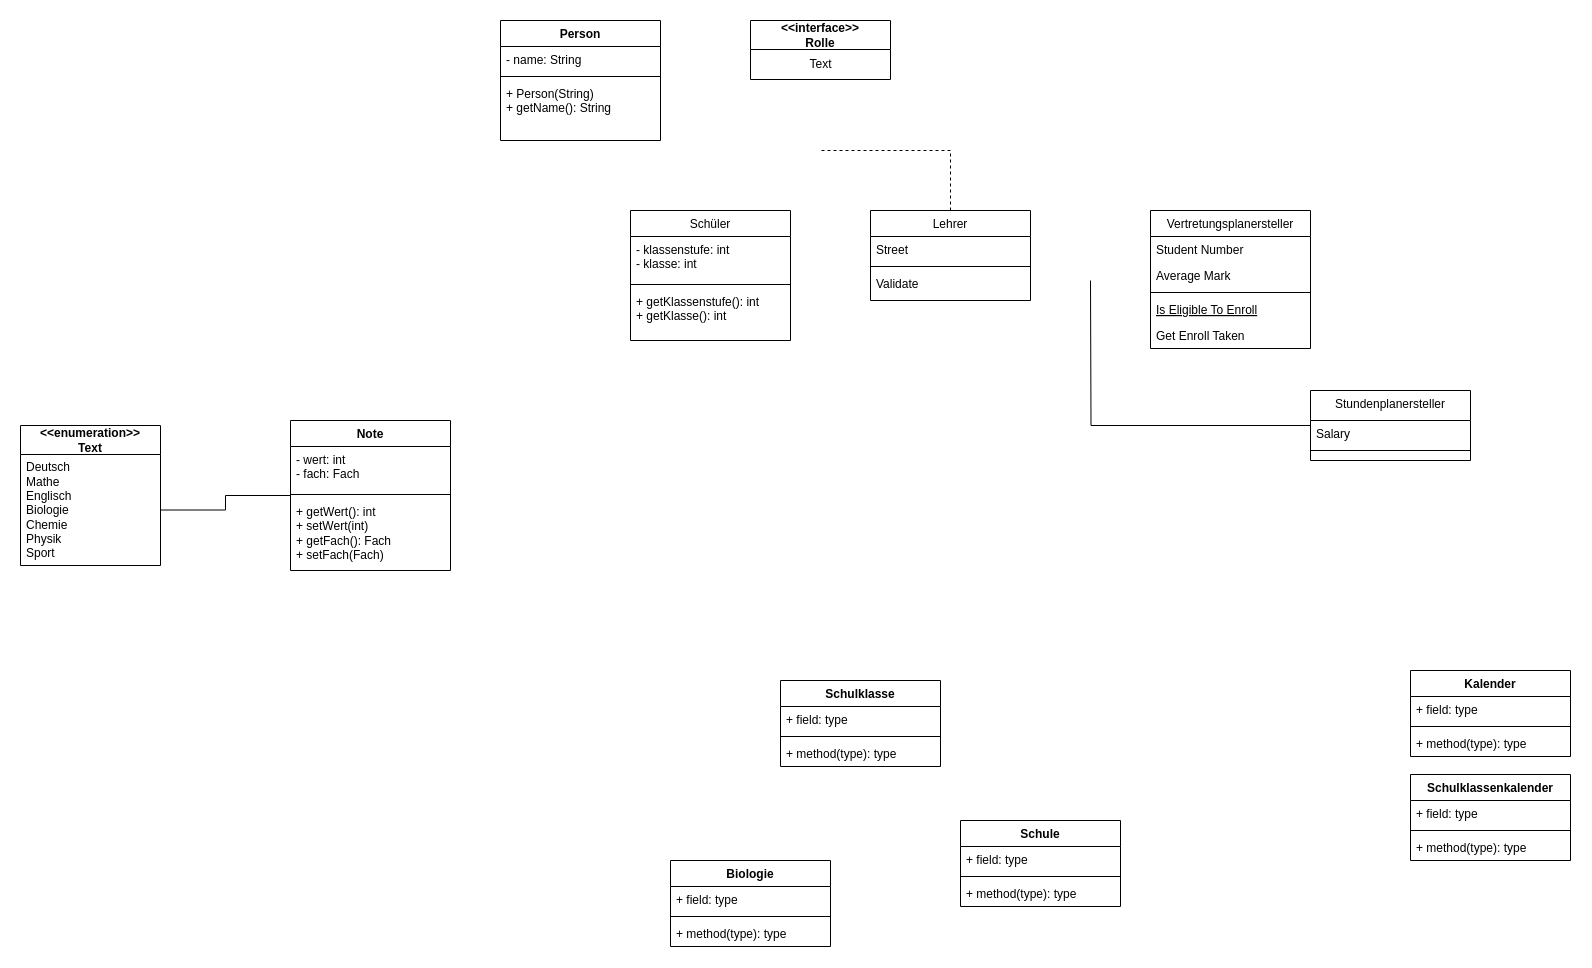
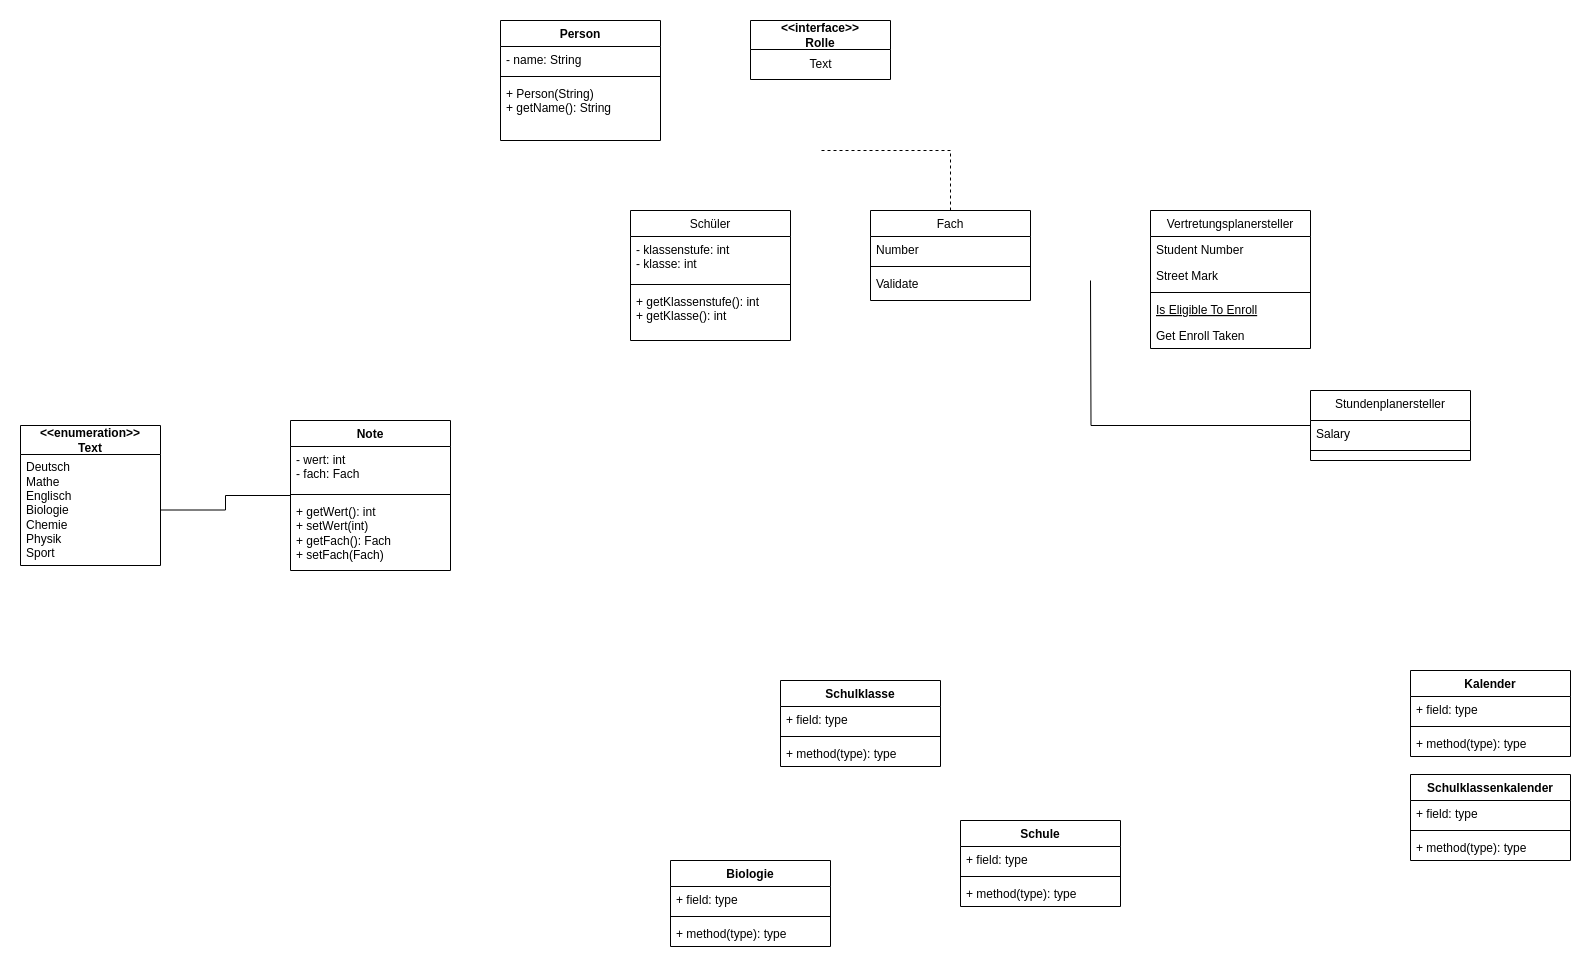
  <mxCell id="0" />
  <mxCell id="1" parent="0" />
  <mxCell id="2" value="Schüler" style="swimlane;fontStyle=0;align=center;verticalAlign=top;childLayout=stackLayout;horizontal=1;startSize=26;horizontalStack=0;resizeParent=1;resizeLast=0;collapsible=1;marginBottom=0;rounded=0;shadow=0;strokeWidth=1;" parent="1" vertex="1"><mxGeometry x="630" y="210" width="160" height="130" as="geometry"><mxRectangle x="230" y="140" width="160" height="26" as="alternateBounds" /></mxGeometry></mxCell>
  <mxCell id="3" value="- klassenstufe: int&#10;- klasse: int&#10;" style="text;align=left;verticalAlign=top;spacingLeft=4;spacingRight=4;overflow=hidden;rotatable=0;points=[[0,0.5],[1,0.5]];portConstraint=eastwest;" parent="2" vertex="1"><mxGeometry y="26" width="160" height="44" as="geometry" /></mxCell>
  <mxCell id="4" value="" style="line;html=1;strokeWidth=1;align=left;verticalAlign=middle;spacingTop=-1;spacingLeft=3;spacingRight=3;rotatable=0;labelPosition=right;points=[];portConstraint=eastwest;" parent="2" vertex="1"><mxGeometry y="70" width="160" height="8" as="geometry" /></mxCell>
  <mxCell id="5" value="+ getKlassenstufe(): int&#10;+ getKlasse(): int&#10;" style="text;align=left;verticalAlign=top;spacingLeft=4;spacingRight=4;overflow=hidden;rotatable=0;points=[[0,0.5],[1,0.5]];portConstraint=eastwest;" parent="2" vertex="1"><mxGeometry y="78" width="160" height="52" as="geometry" /></mxCell>
  <mxCell id="6" value="Vertretungsplanersteller&#10;&#10;" style="swimlane;fontStyle=0;align=center;verticalAlign=top;childLayout=stackLayout;horizontal=1;startSize=26;horizontalStack=0;resizeParent=1;resizeLast=0;collapsible=1;marginBottom=0;rounded=0;shadow=0;strokeWidth=1;" parent="1" vertex="1"><mxGeometry x="1150" y="210" width="160" height="138" as="geometry"><mxRectangle x="130" y="380" width="160" height="26" as="alternateBounds" /></mxGeometry></mxCell>
  <mxCell id="7" value="Student Number" style="text;align=left;verticalAlign=top;spacingLeft=4;spacingRight=4;overflow=hidden;rotatable=0;points=[[0,0.5],[1,0.5]];portConstraint=eastwest;" parent="6" vertex="1"><mxGeometry y="26" width="160" height="26" as="geometry" /></mxCell>
- <mxCell id="8" value="Average Mark" style="text;align=left;verticalAlign=top;spacingLeft=4;spacingRight=4;overflow=hidden;rotatable=0;points=[[0,0.5],[1,0.5]];portConstraint=eastwest;rounded=0;shadow=0;html=0;" parent="6" vertex="1"><mxGeometry y="52" width="160" height="26" as="geometry" /></mxCell>
+ <mxCell id="8" value="Street Mark" style="text;align=left;verticalAlign=top;spacingLeft=4;spacingRight=4;overflow=hidden;rotatable=0;points=[[0,0.5],[1,0.5]];portConstraint=eastwest;rounded=0;shadow=0;html=0;" parent="6" vertex="1"><mxGeometry y="52" width="160" height="26" as="geometry" /></mxCell>
  <mxCell id="9" value="" style="line;html=1;strokeWidth=1;align=left;verticalAlign=middle;spacingTop=-1;spacingLeft=3;spacingRight=3;rotatable=0;labelPosition=right;points=[];portConstraint=eastwest;" parent="6" vertex="1"><mxGeometry y="78" width="160" height="8" as="geometry" /></mxCell>
  <mxCell id="10" value="Is Eligible To Enroll" style="text;align=left;verticalAlign=top;spacingLeft=4;spacingRight=4;overflow=hidden;rotatable=0;points=[[0,0.5],[1,0.5]];portConstraint=eastwest;fontStyle=4" parent="6" vertex="1"><mxGeometry y="86" width="160" height="26" as="geometry" /></mxCell>
  <mxCell id="11" value="Get Enroll Taken" style="text;align=left;verticalAlign=top;spacingLeft=4;spacingRight=4;overflow=hidden;rotatable=0;points=[[0,0.5],[1,0.5]];portConstraint=eastwest;" parent="6" vertex="1"><mxGeometry y="112" width="160" height="26" as="geometry" /></mxCell>
  <mxCell id="12" style="edgeStyle=orthogonalEdgeStyle;rounded=0;orthogonalLoop=1;jettySize=auto;html=1;endArrow=none;endFill=0;" edge="1" parent="1" source="13"><mxGeometry relative="1" as="geometry"><mxPoint x="1090" y="280" as="targetPoint" /></mxGeometry></mxCell>
  <mxCell id="13" value="Stundenplanersteller" style="swimlane;fontStyle=0;align=center;verticalAlign=top;childLayout=stackLayout;horizontal=1;startSize=30;horizontalStack=0;resizeParent=1;resizeLast=0;collapsible=1;marginBottom=0;rounded=0;shadow=0;strokeWidth=1;" parent="1" vertex="1"><mxGeometry x="1310" y="390" width="160" height="70" as="geometry"><mxRectangle x="340" y="380" width="170" height="26" as="alternateBounds" /></mxGeometry></mxCell>
  <mxCell id="14" value="Salary" style="text;align=left;verticalAlign=top;spacingLeft=4;spacingRight=4;overflow=hidden;rotatable=0;points=[[0,0.5],[1,0.5]];portConstraint=eastwest;" parent="13" vertex="1"><mxGeometry y="30" width="160" height="26" as="geometry" /></mxCell>
  <mxCell id="15" value="" style="line;html=1;strokeWidth=1;align=left;verticalAlign=middle;spacingTop=-1;spacingLeft=3;spacingRight=3;rotatable=0;labelPosition=right;points=[];portConstraint=eastwest;" parent="13" vertex="1"><mxGeometry y="56" width="160" height="8" as="geometry" /></mxCell>
  <mxCell id="16" style="edgeStyle=orthogonalEdgeStyle;rounded=0;orthogonalLoop=1;jettySize=auto;html=1;endArrow=none;endFill=0;dashed=1;" edge="1" parent="1" source="17"><mxGeometry relative="1" as="geometry"><mxPoint x="820" y="150" as="targetPoint" /><Array as="points"><mxPoint x="950" y="150" /></Array></mxGeometry></mxCell>
- <mxCell id="17" value="Lehrer" style="swimlane;fontStyle=0;align=center;verticalAlign=top;childLayout=stackLayout;horizontal=1;startSize=26;horizontalStack=0;resizeParent=1;resizeLast=0;collapsible=1;marginBottom=0;rounded=0;shadow=0;strokeWidth=1;" parent="1" vertex="1"><mxGeometry x="870" y="210" width="160" height="90" as="geometry"><mxRectangle x="550" y="140" width="160" height="26" as="alternateBounds" /></mxGeometry></mxCell>
- <mxCell id="18" value="Street" style="text;align=left;verticalAlign=top;spacingLeft=4;spacingRight=4;overflow=hidden;rotatable=0;points=[[0,0.5],[1,0.5]];portConstraint=eastwest;" parent="17" vertex="1"><mxGeometry y="26" width="160" height="26" as="geometry" /></mxCell>
+ <mxCell id="17" value="Fach" style="swimlane;fontStyle=0;align=center;verticalAlign=top;childLayout=stackLayout;horizontal=1;startSize=26;horizontalStack=0;resizeParent=1;resizeLast=0;collapsible=1;marginBottom=0;rounded=0;shadow=0;strokeWidth=1;" parent="1" vertex="1"><mxGeometry x="870" y="210" width="160" height="90" as="geometry"><mxRectangle x="550" y="140" width="160" height="26" as="alternateBounds" /></mxGeometry></mxCell>
+ <mxCell id="18" value="Number" style="text;align=left;verticalAlign=top;spacingLeft=4;spacingRight=4;overflow=hidden;rotatable=0;points=[[0,0.5],[1,0.5]];portConstraint=eastwest;" parent="17" vertex="1"><mxGeometry y="26" width="160" height="26" as="geometry" /></mxCell>
  <mxCell id="19" value="" style="line;html=1;strokeWidth=1;align=left;verticalAlign=middle;spacingTop=-1;spacingLeft=3;spacingRight=3;rotatable=0;labelPosition=right;points=[];portConstraint=eastwest;" parent="17" vertex="1"><mxGeometry y="52" width="160" height="8" as="geometry" /></mxCell>
  <mxCell id="20" value="Validate" style="text;align=left;verticalAlign=top;spacingLeft=4;spacingRight=4;overflow=hidden;rotatable=0;points=[[0,0.5],[1,0.5]];portConstraint=eastwest;" parent="17" vertex="1"><mxGeometry y="60" width="160" height="26" as="geometry" /></mxCell>
  <mxCell id="21" style="edgeStyle=orthogonalEdgeStyle;rounded=0;orthogonalLoop=1;jettySize=auto;html=1;entryX=1;entryY=0.5;entryDx=0;entryDy=0;endArrow=none;endFill=0;" edge="1" parent="1" source="22" target="51"><mxGeometry relative="1" as="geometry" /></mxCell>
  <mxCell id="22" value="Note" style="swimlane;fontStyle=1;align=center;verticalAlign=top;childLayout=stackLayout;horizontal=1;startSize=26;horizontalStack=0;resizeParent=1;resizeParentMax=0;resizeLast=0;collapsible=1;marginBottom=0;whiteSpace=wrap;html=1;" parent="1" vertex="1"><mxGeometry x="290" y="420" width="160" height="150" as="geometry" /></mxCell>
  <mxCell id="23" value="&lt;div&gt;- wert: int&lt;/div&gt;&lt;div&gt;- fach: Fach&lt;br&gt;&lt;/div&gt;" style="text;strokeColor=none;fillColor=none;align=left;verticalAlign=top;spacingLeft=4;spacingRight=4;overflow=hidden;rotatable=0;points=[[0,0.5],[1,0.5]];portConstraint=eastwest;whiteSpace=wrap;html=1;" parent="22" vertex="1"><mxGeometry y="26" width="160" height="44" as="geometry" /></mxCell>
  <mxCell id="24" value="" style="line;strokeWidth=1;fillColor=none;align=left;verticalAlign=middle;spacingTop=-1;spacingLeft=3;spacingRight=3;rotatable=0;labelPosition=right;points=[];portConstraint=eastwest;strokeColor=inherit;" parent="22" vertex="1"><mxGeometry y="70" width="160" height="8" as="geometry" /></mxCell>
  <mxCell id="25" value="&lt;div&gt;+ getWert(): int&lt;/div&gt;&lt;div&gt;+ setWert(int)&lt;/div&gt;&lt;div&gt;+ getFach(): Fach&lt;/div&gt;&lt;div&gt;+ setFach(Fach)&lt;br&gt;&lt;/div&gt;" style="text;strokeColor=none;fillColor=none;align=left;verticalAlign=top;spacingLeft=4;spacingRight=4;overflow=hidden;rotatable=0;points=[[0,0.5],[1,0.5]];portConstraint=eastwest;whiteSpace=wrap;html=1;" parent="22" vertex="1"><mxGeometry y="78" width="160" height="72" as="geometry" /></mxCell>
  <mxCell id="26" value="Schule" style="swimlane;fontStyle=1;align=center;verticalAlign=top;childLayout=stackLayout;horizontal=1;startSize=26;horizontalStack=0;resizeParent=1;resizeParentMax=0;resizeLast=0;collapsible=1;marginBottom=0;whiteSpace=wrap;html=1;" parent="1" vertex="1"><mxGeometry x="960" y="820" width="160" height="86" as="geometry" /></mxCell>
  <mxCell id="27" value="+ field: type" style="text;strokeColor=none;fillColor=none;align=left;verticalAlign=top;spacingLeft=4;spacingRight=4;overflow=hidden;rotatable=0;points=[[0,0.5],[1,0.5]];portConstraint=eastwest;whiteSpace=wrap;html=1;" parent="26" vertex="1"><mxGeometry y="26" width="160" height="26" as="geometry" /></mxCell>
  <mxCell id="28" value="" style="line;strokeWidth=1;fillColor=none;align=left;verticalAlign=middle;spacingTop=-1;spacingLeft=3;spacingRight=3;rotatable=0;labelPosition=right;points=[];portConstraint=eastwest;strokeColor=inherit;" parent="26" vertex="1"><mxGeometry y="52" width="160" height="8" as="geometry" /></mxCell>
  <mxCell id="29" value="+ method(type): type" style="text;strokeColor=none;fillColor=none;align=left;verticalAlign=top;spacingLeft=4;spacingRight=4;overflow=hidden;rotatable=0;points=[[0,0.5],[1,0.5]];portConstraint=eastwest;whiteSpace=wrap;html=1;" parent="26" vertex="1"><mxGeometry y="60" width="160" height="26" as="geometry" /></mxCell>
  <mxCell id="30" value="Schulklasse" style="swimlane;fontStyle=1;align=center;verticalAlign=top;childLayout=stackLayout;horizontal=1;startSize=26;horizontalStack=0;resizeParent=1;resizeParentMax=0;resizeLast=0;collapsible=1;marginBottom=0;whiteSpace=wrap;html=1;" parent="1" vertex="1"><mxGeometry x="780" y="680" width="160" height="86" as="geometry" /></mxCell>
  <mxCell id="31" value="+ field: type" style="text;strokeColor=none;fillColor=none;align=left;verticalAlign=top;spacingLeft=4;spacingRight=4;overflow=hidden;rotatable=0;points=[[0,0.5],[1,0.5]];portConstraint=eastwest;whiteSpace=wrap;html=1;" parent="30" vertex="1"><mxGeometry y="26" width="160" height="26" as="geometry" /></mxCell>
  <mxCell id="32" value="" style="line;strokeWidth=1;fillColor=none;align=left;verticalAlign=middle;spacingTop=-1;spacingLeft=3;spacingRight=3;rotatable=0;labelPosition=right;points=[];portConstraint=eastwest;strokeColor=inherit;" parent="30" vertex="1"><mxGeometry y="52" width="160" height="8" as="geometry" /></mxCell>
  <mxCell id="33" value="+ method(type): type" style="text;strokeColor=none;fillColor=none;align=left;verticalAlign=top;spacingLeft=4;spacingRight=4;overflow=hidden;rotatable=0;points=[[0,0.5],[1,0.5]];portConstraint=eastwest;whiteSpace=wrap;html=1;" parent="30" vertex="1"><mxGeometry y="60" width="160" height="26" as="geometry" /></mxCell>
  <mxCell id="34" value="Kalender&lt;div&gt;&lt;br&gt;&lt;/div&gt;" style="swimlane;fontStyle=1;align=center;verticalAlign=top;childLayout=stackLayout;horizontal=1;startSize=26;horizontalStack=0;resizeParent=1;resizeParentMax=0;resizeLast=0;collapsible=1;marginBottom=0;whiteSpace=wrap;html=1;" parent="1" vertex="1"><mxGeometry x="1410" y="670" width="160" height="86" as="geometry" /></mxCell>
  <mxCell id="35" value="+ field: type" style="text;strokeColor=none;fillColor=none;align=left;verticalAlign=top;spacingLeft=4;spacingRight=4;overflow=hidden;rotatable=0;points=[[0,0.5],[1,0.5]];portConstraint=eastwest;whiteSpace=wrap;html=1;" parent="34" vertex="1"><mxGeometry y="26" width="160" height="26" as="geometry" /></mxCell>
  <mxCell id="36" value="" style="line;strokeWidth=1;fillColor=none;align=left;verticalAlign=middle;spacingTop=-1;spacingLeft=3;spacingRight=3;rotatable=0;labelPosition=right;points=[];portConstraint=eastwest;strokeColor=inherit;" parent="34" vertex="1"><mxGeometry y="52" width="160" height="8" as="geometry" /></mxCell>
  <mxCell id="37" value="+ method(type): type" style="text;strokeColor=none;fillColor=none;align=left;verticalAlign=top;spacingLeft=4;spacingRight=4;overflow=hidden;rotatable=0;points=[[0,0.5],[1,0.5]];portConstraint=eastwest;whiteSpace=wrap;html=1;" parent="34" vertex="1"><mxGeometry y="60" width="160" height="26" as="geometry" /></mxCell>
  <mxCell id="38" value="Schulklassenkalender" style="swimlane;fontStyle=1;align=center;verticalAlign=top;childLayout=stackLayout;horizontal=1;startSize=26;horizontalStack=0;resizeParent=1;resizeParentMax=0;resizeLast=0;collapsible=1;marginBottom=0;whiteSpace=wrap;html=1;" parent="1" vertex="1"><mxGeometry x="1410" y="774" width="160" height="86" as="geometry" /></mxCell>
  <mxCell id="39" value="+ field: type" style="text;strokeColor=none;fillColor=none;align=left;verticalAlign=top;spacingLeft=4;spacingRight=4;overflow=hidden;rotatable=0;points=[[0,0.5],[1,0.5]];portConstraint=eastwest;whiteSpace=wrap;html=1;" parent="38" vertex="1"><mxGeometry y="26" width="160" height="26" as="geometry" /></mxCell>
  <mxCell id="40" value="" style="line;strokeWidth=1;fillColor=none;align=left;verticalAlign=middle;spacingTop=-1;spacingLeft=3;spacingRight=3;rotatable=0;labelPosition=right;points=[];portConstraint=eastwest;strokeColor=inherit;" parent="38" vertex="1"><mxGeometry y="52" width="160" height="8" as="geometry" /></mxCell>
  <mxCell id="41" value="+ method(type): type" style="text;strokeColor=none;fillColor=none;align=left;verticalAlign=top;spacingLeft=4;spacingRight=4;overflow=hidden;rotatable=0;points=[[0,0.5],[1,0.5]];portConstraint=eastwest;whiteSpace=wrap;html=1;" parent="38" vertex="1"><mxGeometry y="60" width="160" height="26" as="geometry" /></mxCell>
  <mxCell id="42" value="Biologie" style="swimlane;fontStyle=1;align=center;verticalAlign=top;childLayout=stackLayout;horizontal=1;startSize=26;horizontalStack=0;resizeParent=1;resizeParentMax=0;resizeLast=0;collapsible=1;marginBottom=0;whiteSpace=wrap;html=1;" parent="1" vertex="1"><mxGeometry x="670" y="860" width="160" height="86" as="geometry" /></mxCell>
  <mxCell id="43" value="+ field: type" style="text;strokeColor=none;fillColor=none;align=left;verticalAlign=top;spacingLeft=4;spacingRight=4;overflow=hidden;rotatable=0;points=[[0,0.5],[1,0.5]];portConstraint=eastwest;whiteSpace=wrap;html=1;" parent="42" vertex="1"><mxGeometry y="26" width="160" height="26" as="geometry" /></mxCell>
  <mxCell id="44" value="" style="line;strokeWidth=1;fillColor=none;align=left;verticalAlign=middle;spacingTop=-1;spacingLeft=3;spacingRight=3;rotatable=0;labelPosition=right;points=[];portConstraint=eastwest;strokeColor=inherit;" parent="42" vertex="1"><mxGeometry y="52" width="160" height="8" as="geometry" /></mxCell>
  <mxCell id="45" value="+ method(type): type" style="text;strokeColor=none;fillColor=none;align=left;verticalAlign=top;spacingLeft=4;spacingRight=4;overflow=hidden;rotatable=0;points=[[0,0.5],[1,0.5]];portConstraint=eastwest;whiteSpace=wrap;html=1;" parent="42" vertex="1"><mxGeometry y="60" width="160" height="26" as="geometry" /></mxCell>
  <mxCell id="46" value="Person" style="swimlane;fontStyle=1;align=center;verticalAlign=top;childLayout=stackLayout;horizontal=1;startSize=26;horizontalStack=0;resizeParent=1;resizeParentMax=0;resizeLast=0;collapsible=1;marginBottom=0;whiteSpace=wrap;html=1;" parent="1" vertex="1"><mxGeometry x="500" y="20" width="160" height="120" as="geometry" /></mxCell>
  <mxCell id="47" value="- name: String" style="text;strokeColor=none;fillColor=none;align=left;verticalAlign=top;spacingLeft=4;spacingRight=4;overflow=hidden;rotatable=0;points=[[0,0.5],[1,0.5]];portConstraint=eastwest;whiteSpace=wrap;html=1;" parent="46" vertex="1"><mxGeometry y="26" width="160" height="26" as="geometry" /></mxCell>
  <mxCell id="48" value="" style="line;strokeWidth=1;fillColor=none;align=left;verticalAlign=middle;spacingTop=-1;spacingLeft=3;spacingRight=3;rotatable=0;labelPosition=right;points=[];portConstraint=eastwest;strokeColor=inherit;" parent="46" vertex="1"><mxGeometry y="52" width="160" height="8" as="geometry" /></mxCell>
  <mxCell id="49" value="&lt;div&gt;+ Person(String)&lt;/div&gt;&lt;div&gt;+ getName(): String&lt;br&gt;&lt;/div&gt;" style="text;strokeColor=none;fillColor=none;align=left;verticalAlign=top;spacingLeft=4;spacingRight=4;overflow=hidden;rotatable=0;points=[[0,0.5],[1,0.5]];portConstraint=eastwest;whiteSpace=wrap;html=1;" parent="46" vertex="1"><mxGeometry y="60" width="160" height="60" as="geometry" /></mxCell>
  <mxCell id="50" value="&lt;div&gt;&amp;lt;&amp;lt;enumeration&amp;gt;&amp;gt;&lt;br&gt;&lt;/div&gt;&lt;div&gt;Text&lt;/div&gt;" style="swimlane;fontStyle=1;align=center;verticalAlign=middle;childLayout=stackLayout;horizontal=1;startSize=29;horizontalStack=0;resizeParent=1;resizeParentMax=0;resizeLast=0;collapsible=0;marginBottom=0;html=1;whiteSpace=wrap;" vertex="1" parent="1"><mxGeometry x="20" y="425" width="140" height="140" as="geometry" /></mxCell>
  <mxCell id="51" value="&lt;div&gt;Deutsch&lt;/div&gt;&lt;div&gt;Mathe&lt;/div&gt;&lt;div&gt;Englisch&lt;/div&gt;&lt;div&gt;Biologie&lt;/div&gt;&lt;div&gt;Chemie&lt;/div&gt;&lt;div&gt;Physik&lt;/div&gt;&lt;div&gt;Sport&lt;br&gt;&lt;/div&gt;" style="text;html=1;strokeColor=none;fillColor=none;align=left;verticalAlign=middle;spacingLeft=4;spacingRight=4;overflow=hidden;rotatable=0;points=[[0,0.5],[1,0.5]];portConstraint=eastwest;whiteSpace=wrap;" vertex="1" parent="50"><mxGeometry y="29" width="140" height="111" as="geometry" /></mxCell>
  <mxCell id="52" value="&lt;div&gt;&amp;lt;&amp;lt;interface&amp;gt;&amp;gt;&lt;br&gt;&lt;/div&gt;&lt;div&gt;Rolle&lt;/div&gt;" style="swimlane;fontStyle=1;align=center;verticalAlign=middle;childLayout=stackLayout;horizontal=1;startSize=29;horizontalStack=0;resizeParent=1;resizeParentMax=0;resizeLast=0;collapsible=0;marginBottom=0;html=1;whiteSpace=wrap;" vertex="1" parent="1"><mxGeometry y="20" width="140" height="59" as="geometry" x="750" /></mxCell>
  <mxCell id="53" value="Text" style="text;html=1;align=center;verticalAlign=middle;resizable=0;points=[];autosize=1;strokeColor=none;fillColor=none;" vertex="1" parent="52"><mxGeometry y="29" width="140" height="30" as="geometry" /></mxCell>
